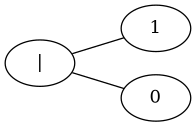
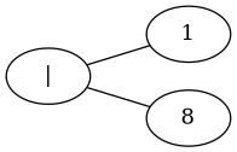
  graph {
    rankdir=LR
    n1 [label=1]
    n2 [label="|"]
-   n3 [label=0]
+   n3 [label=8]
    n2 -- n1
    n2 -- n3
  }
